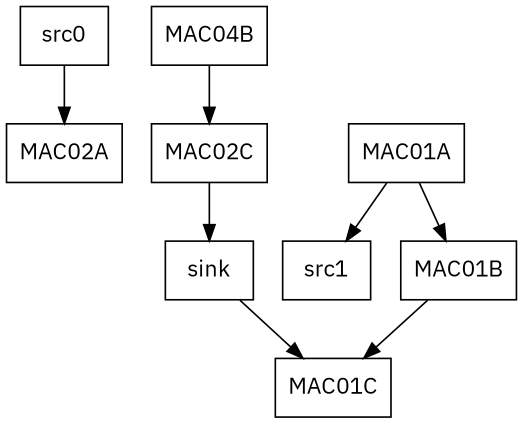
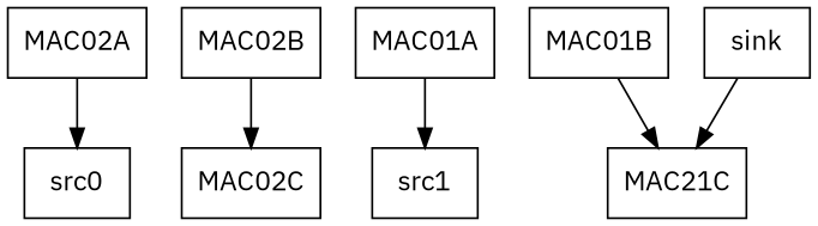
  digraph {
    fontname="IBM Plex Sans"
    node [fontname="IBM Plex Sans" shape=box]
    edge [fontname="IBM Plex Sans"]
    n1 [label=src0]
    MAC02A
-   MAC02B [label=MAC04B]
+   MAC02B
    MAC02C
    MAC01A
    src1
    MAC01B
-   MAC01C
+   MAC01C [label=MAC21C]
    sink
-   n1 -> MAC02A
+   MAC02A -> n1
    MAC02B -> MAC02C
-   MAC02C -> sink
    MAC01A -> src1
-   MAC01A -> MAC01B
    MAC01B -> MAC01C
    sink -> MAC01C
  }
